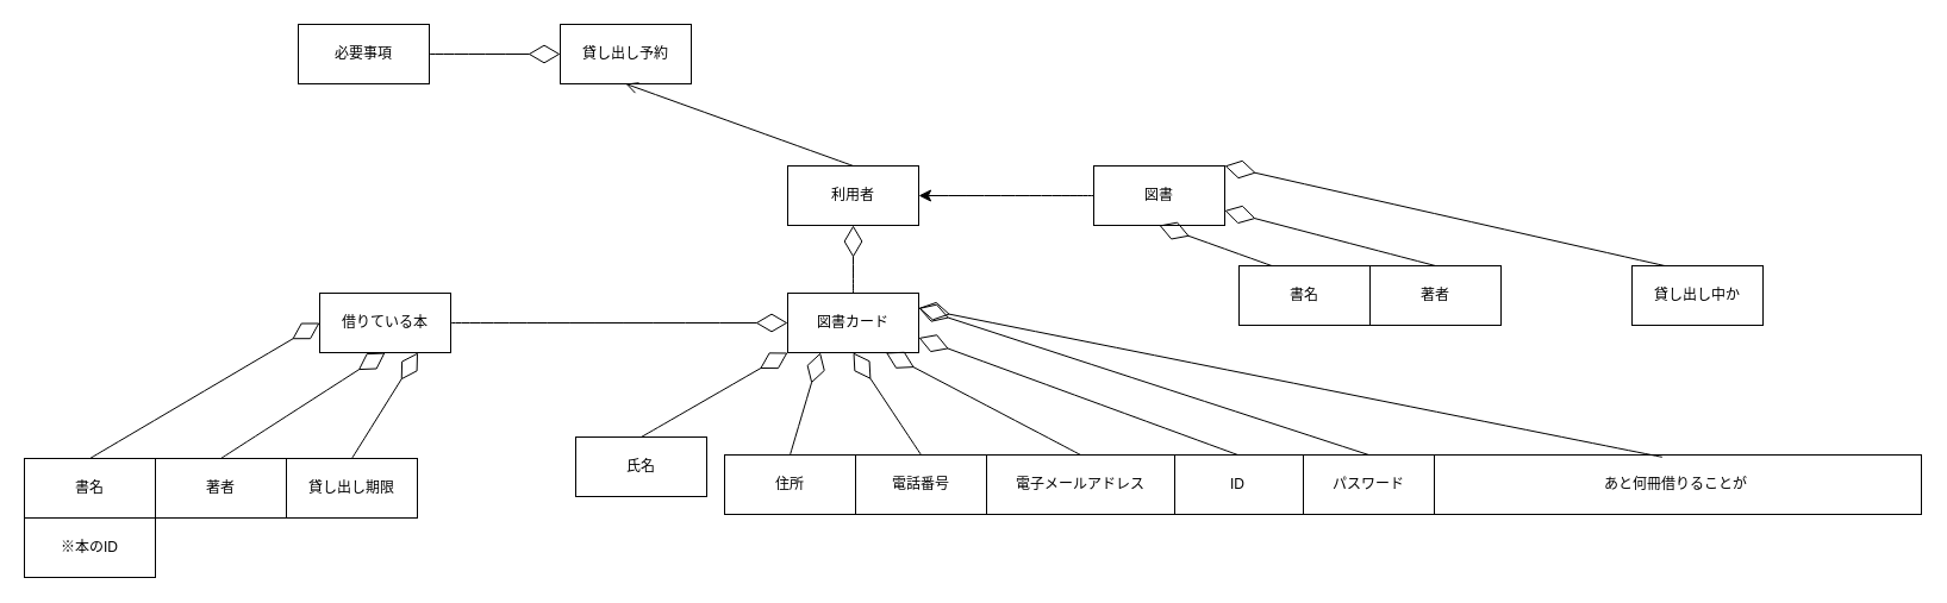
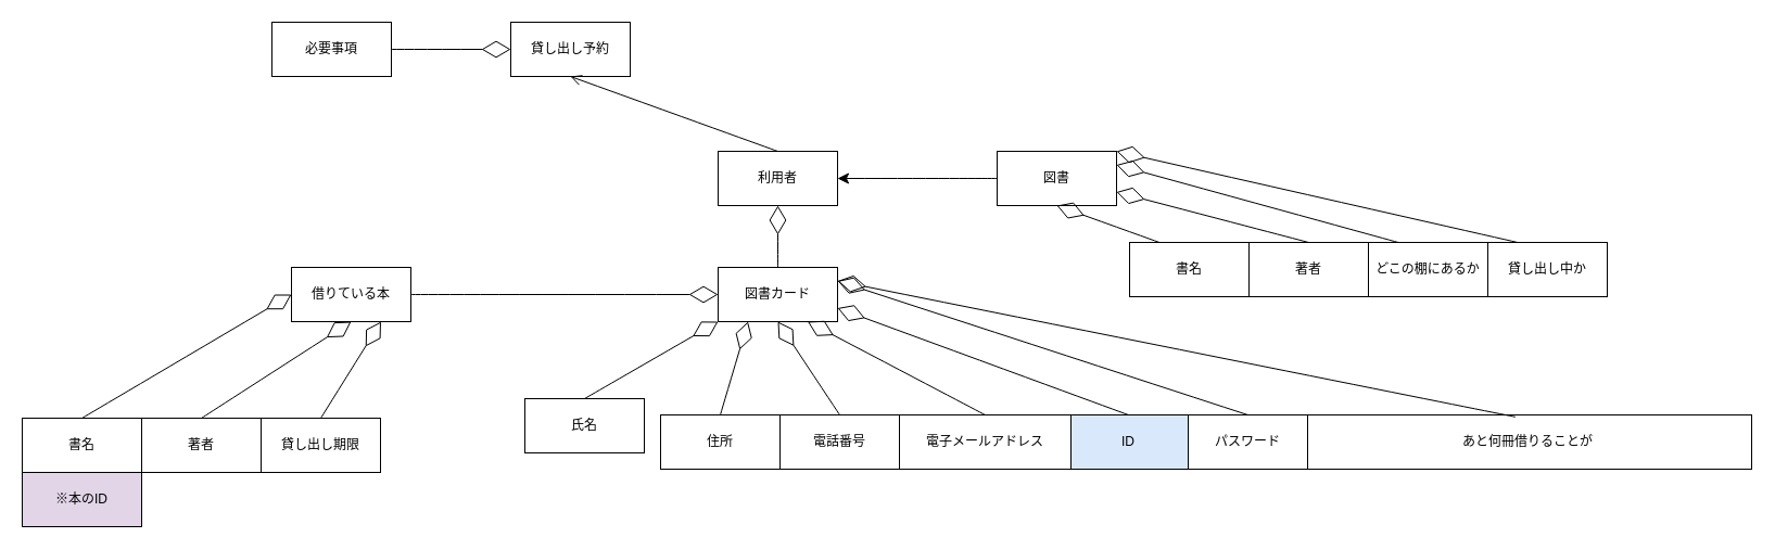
  <mxCell id="0" />
  <mxCell id="1" parent="0" />
  <mxCell id="2" value="利用者" style="html=1;whiteSpace=wrap;" vertex="1" parent="1"><mxGeometry x="661" y="139" width="110" height="50" as="geometry" /></mxCell>
  <mxCell id="3" value="図書カード" style="html=1;whiteSpace=wrap;" vertex="1" parent="1"><mxGeometry x="661" y="246" width="110" height="50" as="geometry" /></mxCell>
  <mxCell id="4" value="氏名" style="html=1;whiteSpace=wrap;" vertex="1" parent="1"><mxGeometry x="483" y="367" width="110" height="50" as="geometry" /></mxCell>
  <mxCell id="5" value="図書" style="html=1;whiteSpace=wrap;" vertex="1" parent="1"><mxGeometry x="918" y="139" width="110" height="50" as="geometry" /></mxCell>
  <mxCell id="6" value="貸し出し予約" style="html=1;whiteSpace=wrap;" vertex="1" parent="1"><mxGeometry x="470" y="20" width="110" height="50" as="geometry" /></mxCell>
  <mxCell id="7" value="借りている本" style="html=1;whiteSpace=wrap;" vertex="1" parent="1"><mxGeometry x="268" y="246" width="110" height="50" as="geometry" /></mxCell>
- <mxCell id="8" value="※本のID" style="html=1;whiteSpace=wrap;" vertex="1" parent="1"><mxGeometry x="20" y="435" width="110" height="50" as="geometry" /></mxCell>
+ <mxCell id="8" value="※本のID" style="html=1;whiteSpace=wrap;fillColor=#e1d5e7;" vertex="1" parent="1"><mxGeometry x="20" y="435" width="110" height="50" as="geometry" /></mxCell>
  <mxCell id="9" value="貸し出し期限" style="html=1;whiteSpace=wrap;" vertex="1" parent="1"><mxGeometry x="240" y="385" width="110" height="50" as="geometry" /></mxCell>
  <mxCell id="10" value="著者" style="html=1;whiteSpace=wrap;" vertex="1" parent="1"><mxGeometry x="130" y="385" width="110" height="50" as="geometry" /></mxCell>
  <mxCell id="11" value="書名" style="html=1;whiteSpace=wrap;" vertex="1" parent="1"><mxGeometry x="20" y="385" width="110" height="50" as="geometry" /></mxCell>
  <mxCell id="12" value="" style="endArrow=diamondThin;endFill=0;endSize=24;html=1;rounded=0;fontSize=12;curved=1;entryX=0;entryY=0.5;entryDx=0;entryDy=0;exitX=0.5;exitY=0;exitDx=0;exitDy=0;" edge="1" parent="1" source="11" target="7"><mxGeometry width="160" relative="1" as="geometry"><mxPoint x="78" y="320" as="sourcePoint" /><mxPoint x="280" y="310.5" as="targetPoint" /></mxGeometry></mxCell>
  <mxCell id="13" value="" style="endArrow=diamondThin;endFill=0;endSize=24;html=1;rounded=0;fontSize=12;curved=1;exitX=0.5;exitY=0;exitDx=0;exitDy=0;entryX=0.5;entryY=1;entryDx=0;entryDy=0;" edge="1" parent="1" source="10" target="7"><mxGeometry width="160" relative="1" as="geometry"><mxPoint x="240" y="380" as="sourcePoint" /><mxPoint x="488" y="291" as="targetPoint" /></mxGeometry></mxCell>
  <mxCell id="14" value="" style="endArrow=diamondThin;endFill=0;endSize=24;html=1;rounded=0;fontSize=12;curved=1;exitX=0.5;exitY=0;exitDx=0;exitDy=0;entryX=0.75;entryY=1;entryDx=0;entryDy=0;" edge="1" parent="1" source="9" target="7"><mxGeometry width="160" relative="1" as="geometry"><mxPoint x="293" y="388" as="sourcePoint" /><mxPoint x="541" y="299" as="targetPoint" /></mxGeometry></mxCell>
  <mxCell id="15" value="あと何冊借りることが" style="html=1;whiteSpace=wrap;" vertex="1" parent="1"><mxGeometry x="1201" y="382" width="412" height="50" as="geometry" /></mxCell>
  <mxCell id="16" value="パスワード" style="html=1;whiteSpace=wrap;" vertex="1" parent="1"><mxGeometry x="1094" y="382" width="110" height="50" as="geometry" /></mxCell>
- <mxCell id="17" value="ID" style="html=1;whiteSpace=wrap;" vertex="1" parent="1"><mxGeometry x="984" y="382" width="110" height="50" as="geometry" /></mxCell>
+ <mxCell id="17" value="ID" style="html=1;whiteSpace=wrap;fillColor=#dae8fc;" vertex="1" parent="1"><mxGeometry x="984" y="382" width="110" height="50" as="geometry" /></mxCell>
  <mxCell id="18" value="電子メールアドレス" style="html=1;whiteSpace=wrap;" vertex="1" parent="1"><mxGeometry x="828" y="382" width="158" height="50" as="geometry" /></mxCell>
  <mxCell id="19" value="電話番号" style="html=1;whiteSpace=wrap;" vertex="1" parent="1"><mxGeometry x="718" y="382" width="110" height="50" as="geometry" /></mxCell>
  <mxCell id="20" value="住所" style="html=1;whiteSpace=wrap;" vertex="1" parent="1"><mxGeometry x="608" y="382" width="110" height="50" as="geometry" /></mxCell>
  <mxCell id="21" value="" style="endArrow=diamondThin;endFill=0;endSize=24;html=1;rounded=0;fontSize=12;curved=1;exitX=0.5;exitY=0;exitDx=0;exitDy=0;entryX=0;entryY=1;entryDx=0;entryDy=0;" edge="1" parent="1" source="4" target="3"><mxGeometry width="160" relative="1" as="geometry"><mxPoint x="561" y="360" as="sourcePoint" /><mxPoint x="617" y="271" as="targetPoint" /></mxGeometry></mxCell>
  <mxCell id="22" value="" style="endArrow=diamondThin;endFill=0;endSize=24;html=1;rounded=0;fontSize=12;curved=1;entryX=0.25;entryY=1;entryDx=0;entryDy=0;exitX=0.5;exitY=0;exitDx=0;exitDy=0;" edge="1" parent="1" source="20" target="3"><mxGeometry width="160" relative="1" as="geometry"><mxPoint x="688" y="370" as="sourcePoint" /><mxPoint x="828" y="201" as="targetPoint" /></mxGeometry></mxCell>
  <mxCell id="23" value="" style="endArrow=diamondThin;endFill=0;endSize=24;html=1;rounded=0;fontSize=12;curved=1;exitX=0.5;exitY=0;exitDx=0;exitDy=0;entryX=0.5;entryY=1;entryDx=0;entryDy=0;" edge="1" parent="1" source="19" target="3"><mxGeometry width="160" relative="1" as="geometry"><mxPoint x="788" y="368" as="sourcePoint" /><mxPoint x="844" y="279" as="targetPoint" /></mxGeometry></mxCell>
  <mxCell id="24" value="" style="endArrow=diamondThin;endFill=0;endSize=24;html=1;rounded=0;fontSize=12;curved=1;exitX=0.5;exitY=0;exitDx=0;exitDy=0;entryX=0.75;entryY=1;entryDx=0;entryDy=0;" edge="1" parent="1" source="18" target="3"><mxGeometry width="160" relative="1" as="geometry"><mxPoint x="910" y="363" as="sourcePoint" /><mxPoint x="966" y="274" as="targetPoint" /></mxGeometry></mxCell>
  <mxCell id="25" value="" style="endArrow=diamondThin;endFill=0;endSize=24;html=1;rounded=0;fontSize=12;curved=1;exitX=0.5;exitY=0;exitDx=0;exitDy=0;entryX=1;entryY=0.75;entryDx=0;entryDy=0;" edge="1" parent="1" source="17" target="3"><mxGeometry width="160" relative="1" as="geometry"><mxPoint x="1051" y="360" as="sourcePoint" /><mxPoint x="1107" y="114" as="targetPoint" /></mxGeometry></mxCell>
  <mxCell id="26" value="" style="endArrow=diamondThin;endFill=0;endSize=24;html=1;rounded=0;fontSize=12;curved=1;exitX=0.5;exitY=0;exitDx=0;exitDy=0;entryX=1;entryY=0.25;entryDx=0;entryDy=0;" edge="1" parent="1" source="16" target="3"><mxGeometry width="160" relative="1" as="geometry"><mxPoint x="1139" y="344" as="sourcePoint" /><mxPoint x="1286" y="72" as="targetPoint" /></mxGeometry></mxCell>
  <mxCell id="27" value="" style="endArrow=diamondThin;endFill=0;endSize=24;html=1;rounded=0;fontSize=12;curved=1;exitX=0.472;exitY=0.037;exitDx=0;exitDy=0;entryX=1;entryY=0.25;entryDx=0;entryDy=0;exitPerimeter=0;" edge="1" parent="1" source="15" target="3"><mxGeometry width="160" relative="1" as="geometry"><mxPoint x="1280" y="696" as="sourcePoint" /><mxPoint x="1417" y="265" as="targetPoint" /></mxGeometry></mxCell>
  <mxCell id="28" value="" style="endArrow=diamondThin;endFill=0;endSize=24;html=1;rounded=0;fontSize=12;curved=1;exitX=0.5;exitY=0;exitDx=0;exitDy=0;entryX=0.5;entryY=1;entryDx=0;entryDy=0;" edge="1" parent="1" source="3" target="2"><mxGeometry width="160" relative="1" as="geometry"><mxPoint x="814" y="812" as="sourcePoint" /><mxPoint x="870" y="723" as="targetPoint" /></mxGeometry></mxCell>
+ <mxCell id="29" value="どこの棚にあるか" style="html=1;whiteSpace=wrap;" vertex="1" parent="1"><mxGeometry x="1260" y="223" width="110" height="50" as="geometry" /></mxCell>
  <mxCell id="30" value="著者" style="html=1;whiteSpace=wrap;" vertex="1" parent="1"><mxGeometry x="1150" y="223" width="110" height="50" as="geometry" /></mxCell>
  <mxCell id="31" value="書名" style="html=1;whiteSpace=wrap;" vertex="1" parent="1"><mxGeometry x="1040" y="223" width="110" height="50" as="geometry" /></mxCell>
  <mxCell id="32" value="貸し出し中か" style="html=1;whiteSpace=wrap;" vertex="1" parent="1"><mxGeometry x="1370" y="223" width="110" height="50" as="geometry" /></mxCell>
  <mxCell id="33" value="" style="endArrow=diamondThin;endFill=0;endSize=24;html=1;rounded=0;fontSize=12;curved=1;entryX=0.5;entryY=1;entryDx=0;entryDy=0;exitX=0.25;exitY=0;exitDx=0;exitDy=0;" edge="1" parent="1" source="31" target="5"><mxGeometry width="160" relative="1" as="geometry"><mxPoint x="998" y="757" as="sourcePoint" /><mxPoint x="1024" y="671" as="targetPoint" /></mxGeometry></mxCell>
  <mxCell id="34" value="" style="endArrow=diamondThin;endFill=0;endSize=24;html=1;rounded=0;fontSize=12;curved=1;entryX=1;entryY=0.75;entryDx=0;entryDy=0;exitX=0.5;exitY=0;exitDx=0;exitDy=0;" edge="1" parent="1" source="30" target="5"><mxGeometry width="160" relative="1" as="geometry"><mxPoint x="1098" y="721" as="sourcePoint" /><mxPoint x="1124" y="635" as="targetPoint" /></mxGeometry></mxCell>
+ <mxCell id="35" value="" style="endArrow=diamondThin;endFill=0;endSize=24;html=1;rounded=0;fontSize=12;curved=1;entryX=1;entryY=0.25;entryDx=0;entryDy=0;exitX=0.25;exitY=0;exitDx=0;exitDy=0;" edge="1" parent="1" source="29" target="5"><mxGeometry width="160" relative="1" as="geometry"><mxPoint x="1130" y="949" as="sourcePoint" /><mxPoint x="1156" y="863" as="targetPoint" /></mxGeometry></mxCell>
  <mxCell id="36" value="" style="endArrow=diamondThin;endFill=0;endSize=24;html=1;rounded=0;fontSize=12;curved=1;entryX=1;entryY=0;entryDx=0;entryDy=0;exitX=0.25;exitY=0;exitDx=0;exitDy=0;" edge="1" parent="1" source="32" target="5"><mxGeometry width="160" relative="1" as="geometry"><mxPoint x="1266" y="945" as="sourcePoint" /><mxPoint x="1292" y="859" as="targetPoint" /></mxGeometry></mxCell>
  <mxCell id="37" value="必要事項" style="html=1;whiteSpace=wrap;" vertex="1" parent="1"><mxGeometry x="250" y="20" width="110" height="50" as="geometry" /></mxCell>
  <mxCell id="38" value="" style="endArrow=diamondThin;endFill=0;endSize=24;html=1;rounded=0;fontSize=12;curved=1;entryX=0;entryY=0.5;entryDx=0;entryDy=0;exitX=1;exitY=0.5;exitDx=0;exitDy=0;" edge="1" parent="1" source="37" target="6"><mxGeometry width="160" relative="1" as="geometry"><mxPoint x="302" y="100" as="sourcePoint" /><mxPoint x="328" y="-1" as="targetPoint" /></mxGeometry></mxCell>
  <mxCell id="39" value="" style="endArrow=open;html=1;rounded=0;fontSize=12;startSize=8;endSize=8;curved=1;entryX=0.5;entryY=1;entryDx=0;entryDy=0;exitX=0.5;exitY=0;exitDx=0;exitDy=0;" edge="1" parent="1" source="2" target="6"><mxGeometry width="50" height="50" relative="1" as="geometry"><mxPoint x="135" y="307" as="sourcePoint" /><mxPoint x="68" y="321" as="targetPoint" /></mxGeometry></mxCell>
  <mxCell id="40" value="" style="endArrow=classic;html=1;rounded=0;fontSize=12;startSize=8;endSize=8;curved=1;entryX=1;entryY=0.5;entryDx=0;entryDy=0;exitX=0;exitY=0.5;exitDx=0;exitDy=0;" edge="1" parent="1" source="5" target="2"><mxGeometry width="50" height="50" relative="1" as="geometry"><mxPoint x="1142" y="276" as="sourcePoint" /><mxPoint x="951" y="207" as="targetPoint" /></mxGeometry></mxCell>
  <mxCell id="41" value="" style="endArrow=diamondThin;endFill=0;endSize=24;html=1;rounded=0;fontSize=12;curved=1;exitX=1;exitY=0.5;exitDx=0;exitDy=0;" edge="1" parent="1" source="7" target="3"><mxGeometry width="160" relative="1" as="geometry"><mxPoint x="425" y="385" as="sourcePoint" /><mxPoint x="533" y="299" as="targetPoint" /></mxGeometry></mxCell>
